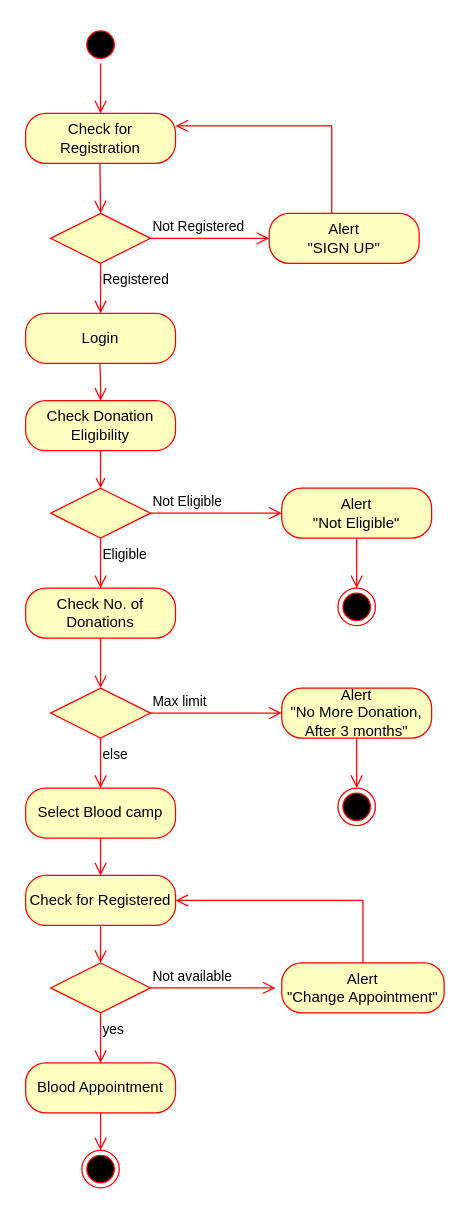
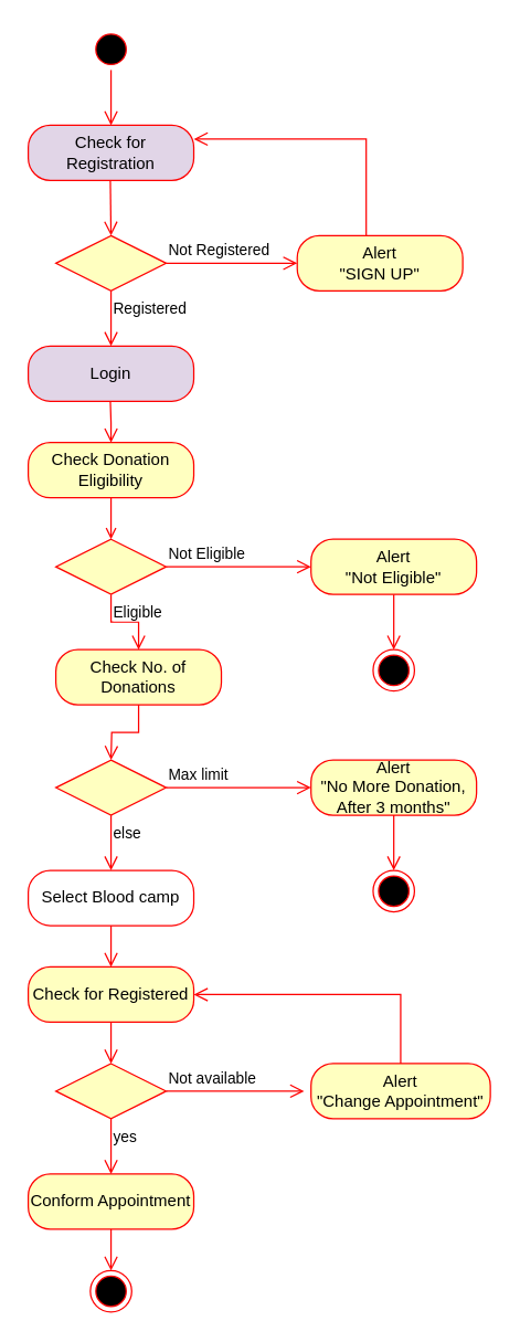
  <mxCell id="0" />
  <mxCell id="1" parent="0" />
  <mxCell id="2" value="" style="ellipse;html=1;shape=startState;fillColor=#000000;strokeColor=#ff0000;" vertex="1" parent="1"><mxGeometry x="65" y="20" width="30" height="30" as="geometry" /></mxCell>
  <mxCell id="3" value="" style="edgeStyle=orthogonalEdgeStyle;html=1;verticalAlign=bottom;endArrow=open;endSize=8;strokeColor=#ff0000;rounded=0;entryX=0.5;entryY=0;entryDx=0;entryDy=0;" edge="1" source="2" parent="1" target="4"><mxGeometry relative="1" as="geometry"><mxPoint x="80" y="90" as="targetPoint" /></mxGeometry></mxCell>
- <mxCell id="4" value="Check for Registration" style="rounded=1;whiteSpace=wrap;html=1;arcSize=40;fontColor=#000000;fillColor=#ffffc0;strokeColor=#ff0000;" vertex="1" parent="1"><mxGeometry x="20" y="90" width="120" height="40" as="geometry" /></mxCell>
+ <mxCell id="4" value="Check for Registration" style="rounded=1;whiteSpace=wrap;html=1;arcSize=40;fontColor=#000000;fillColor=#e1d5e7;strokeColor=#ff0000;" vertex="1" parent="1"><mxGeometry x="20" y="90" width="120" height="40" as="geometry" /></mxCell>
  <mxCell id="5" value="" style="edgeStyle=orthogonalEdgeStyle;html=1;verticalAlign=bottom;endArrow=open;endSize=8;strokeColor=#ff0000;rounded=0;entryX=0.5;entryY=0;entryDx=0;entryDy=0;" edge="1" parent="1" target="6"><mxGeometry relative="1" as="geometry"><mxPoint x="79.5" y="170" as="targetPoint" /><mxPoint x="79.5" y="130" as="sourcePoint" /></mxGeometry></mxCell>
  <mxCell id="6" value="" style="rhombus;whiteSpace=wrap;html=1;fontColor=#000000;fillColor=#ffffc0;strokeColor=#ff0000;" vertex="1" parent="1"><mxGeometry x="40" y="170" width="80" height="40" as="geometry" /></mxCell>
  <mxCell id="7" value="Not Registered" style="edgeStyle=orthogonalEdgeStyle;html=1;align=left;verticalAlign=bottom;endArrow=open;endSize=8;strokeColor=#ff0000;rounded=0;" edge="1" source="6" parent="1"><mxGeometry x="-1" relative="1" as="geometry"><mxPoint x="215" y="190" as="targetPoint" /></mxGeometry></mxCell>
  <mxCell id="8" value="Registered" style="edgeStyle=orthogonalEdgeStyle;html=1;align=left;verticalAlign=top;endArrow=open;endSize=8;strokeColor=#ff0000;rounded=0;entryX=0.5;entryY=0;entryDx=0;entryDy=0;" edge="1" source="6" parent="1" target="11"><mxGeometry x="-1" relative="1" as="geometry"><mxPoint x="80" y="250" as="targetPoint" /></mxGeometry></mxCell>
  <mxCell id="9" value="Alert&lt;div&gt;&quot;SIGN UP&quot;&lt;/div&gt;" style="rounded=1;whiteSpace=wrap;html=1;arcSize=40;fontColor=#000000;fillColor=#ffffc0;strokeColor=#ff0000;" vertex="1" parent="1"><mxGeometry x="215" y="170" width="120" height="40" as="geometry" /></mxCell>
  <mxCell id="10" value="" style="edgeStyle=orthogonalEdgeStyle;html=1;verticalAlign=bottom;endArrow=open;endSize=8;strokeColor=#ff0000;rounded=0;entryX=1;entryY=0.25;entryDx=0;entryDy=0;" edge="1" parent="1" target="4"><mxGeometry relative="1" as="geometry"><mxPoint x="265" y="110" as="targetPoint" /><mxPoint x="265" y="170" as="sourcePoint" /><Array as="points"><mxPoint x="265" y="100" /></Array></mxGeometry></mxCell>
- <mxCell id="11" value="Login" style="rounded=1;whiteSpace=wrap;html=1;arcSize=40;fontColor=#000000;fillColor=#ffffc0;strokeColor=#ff0000;" vertex="1" parent="1"><mxGeometry x="20" y="250" width="120" height="40" as="geometry" /></mxCell>
+ <mxCell id="11" value="Login" style="rounded=1;whiteSpace=wrap;html=1;arcSize=40;fontColor=#000000;fillColor=#e1d5e7;strokeColor=#ff0000;" vertex="1" parent="1"><mxGeometry x="20" y="250" width="120" height="40" as="geometry" /></mxCell>
  <mxCell id="12" value="Check Donation Eligibility" style="rounded=1;whiteSpace=wrap;html=1;arcSize=40;fontColor=#000000;fillColor=#ffffc0;strokeColor=#ff0000;" vertex="1" parent="1"><mxGeometry x="20" y="320" width="120" height="40" as="geometry" /></mxCell>
  <mxCell id="13" value="" style="edgeStyle=orthogonalEdgeStyle;html=1;verticalAlign=bottom;endArrow=open;strokeColor=#ff0000;rounded=0;" edge="1" source="12" parent="1"><mxGeometry relative="1" as="geometry"><mxPoint x="80" y="390" as="targetPoint" /></mxGeometry></mxCell>
  <mxCell id="14" value="" style="edgeStyle=orthogonalEdgeStyle;html=1;verticalAlign=bottom;endArrow=open;endSize=8;strokeColor=#ff0000;rounded=0;" edge="1" parent="1"><mxGeometry relative="1" as="geometry"><mxPoint x="80" y="320" as="targetPoint" /><mxPoint x="79.5" y="290" as="sourcePoint" /></mxGeometry></mxCell>
  <mxCell id="15" value="" style="rhombus;whiteSpace=wrap;html=1;fontColor=#000000;fillColor=#ffffc0;strokeColor=#ff0000;" vertex="1" parent="1"><mxGeometry x="40" y="390" width="80" height="40" as="geometry" /></mxCell>
  <mxCell id="16" value="Not Eligible" style="edgeStyle=orthogonalEdgeStyle;html=1;align=left;verticalAlign=bottom;endArrow=open;endSize=8;strokeColor=#ff0000;rounded=0;entryX=0;entryY=0.5;entryDx=0;entryDy=0;" edge="1" source="15" parent="1" target="18"><mxGeometry x="-1" relative="1" as="geometry"><mxPoint x="220" y="410" as="targetPoint" /></mxGeometry></mxCell>
  <mxCell id="17" value="Eligible" style="edgeStyle=orthogonalEdgeStyle;html=1;align=left;verticalAlign=top;endArrow=open;endSize=8;strokeColor=#ff0000;rounded=0;entryX=0.5;entryY=0;entryDx=0;entryDy=0;" edge="1" source="15" parent="1" target="21"><mxGeometry x="-1" relative="1" as="geometry"><mxPoint x="80" y="470" as="targetPoint" /></mxGeometry></mxCell>
  <mxCell id="18" value="Alert&lt;div&gt;&quot;Not Eligible&quot;&lt;/div&gt;" style="rounded=1;whiteSpace=wrap;html=1;arcSize=40;fontColor=#000000;fillColor=#ffffc0;strokeColor=#ff0000;" vertex="1" parent="1"><mxGeometry x="225" y="390" width="120" height="40" as="geometry" /></mxCell>
  <mxCell id="19" value="" style="edgeStyle=orthogonalEdgeStyle;html=1;verticalAlign=bottom;endArrow=open;endSize=8;strokeColor=#ff0000;rounded=0;" edge="1" source="18" parent="1"><mxGeometry relative="1" as="geometry"><mxPoint x="285" y="470" as="targetPoint" /></mxGeometry></mxCell>
  <mxCell id="20" value="" style="ellipse;html=1;shape=endState;fillColor=#000000;strokeColor=#ff0000;" vertex="1" parent="1"><mxGeometry x="270" y="470" width="30" height="30" as="geometry" /></mxCell>
- <mxCell id="21" value="Check No. of Donations" style="rounded=1;whiteSpace=wrap;html=1;arcSize=40;fontColor=#000000;fillColor=#ffffc0;strokeColor=#ff0000;" vertex="1" parent="1"><mxGeometry x="20" y="470" width="120" height="40" as="geometry" /></mxCell>
+ <mxCell id="21" value="Check No. of Donations" style="rounded=1;whiteSpace=wrap;html=1;arcSize=40;fontColor=#000000;fillColor=#ffffc0;strokeColor=#ff0000;" vertex="1" parent="1"><mxGeometry x="40" y="470" width="120" height="40" as="geometry" /></mxCell>
  <mxCell id="22" value="" style="edgeStyle=orthogonalEdgeStyle;html=1;verticalAlign=bottom;endArrow=open;endSize=8;strokeColor=#ff0000;rounded=0;" edge="1" source="21" parent="1"><mxGeometry relative="1" as="geometry"><mxPoint x="80" y="550" as="targetPoint" /></mxGeometry></mxCell>
  <mxCell id="23" value="" style="rhombus;whiteSpace=wrap;html=1;fontColor=#000000;fillColor=#ffffc0;strokeColor=#ff0000;" vertex="1" parent="1"><mxGeometry x="40" y="550" width="80" height="40" as="geometry" /></mxCell>
  <mxCell id="24" value="Max limit" style="edgeStyle=orthogonalEdgeStyle;html=1;align=left;verticalAlign=bottom;endArrow=open;endSize=8;strokeColor=#ff0000;rounded=0;entryX=0;entryY=0.5;entryDx=0;entryDy=0;" edge="1" source="23" parent="1" target="26"><mxGeometry x="-1" relative="1" as="geometry"><mxPoint x="220" y="570" as="targetPoint" /></mxGeometry></mxCell>
  <mxCell id="25" value="else" style="edgeStyle=orthogonalEdgeStyle;html=1;align=left;verticalAlign=top;endArrow=open;endSize=8;strokeColor=#ff0000;rounded=0;" edge="1" source="23" parent="1"><mxGeometry x="-1" relative="1" as="geometry"><mxPoint x="80" y="630" as="targetPoint" /></mxGeometry></mxCell>
  <mxCell id="26" value="Alert&lt;div&gt;&quot;No More Donation, After 3 months&quot;&lt;/div&gt;" style="rounded=1;whiteSpace=wrap;html=1;arcSize=40;fontColor=#000000;fillColor=#ffffc0;strokeColor=#ff0000;" vertex="1" parent="1"><mxGeometry x="225" y="550" width="120" height="40" as="geometry" /></mxCell>
  <mxCell id="27" value="" style="edgeStyle=orthogonalEdgeStyle;html=1;verticalAlign=bottom;endArrow=open;endSize=8;strokeColor=#ff0000;rounded=0;" edge="1" parent="1" source="26"><mxGeometry relative="1" as="geometry"><mxPoint x="285" y="630" as="targetPoint" /></mxGeometry></mxCell>
  <mxCell id="28" value="" style="ellipse;html=1;shape=endState;fillColor=#000000;strokeColor=#ff0000;" vertex="1" parent="1"><mxGeometry x="270" y="630" width="30" height="30" as="geometry" /></mxCell>
- <mxCell id="29" value="Select Blood camp" style="rounded=1;whiteSpace=wrap;html=1;arcSize=40;fontColor=#000000;fillColor=#ffffc0;strokeColor=#ff0000;" vertex="1" parent="1"><mxGeometry x="20" y="630" width="120" height="40" as="geometry" /></mxCell>
+ <mxCell id="29" value="Select Blood camp" style="rounded=1;whiteSpace=wrap;html=1;arcSize=40;fontColor=#000000;fillColor=#ffffff;strokeColor=#ff0000;" vertex="1" parent="1"><mxGeometry x="20" y="630" width="120" height="40" as="geometry" /></mxCell>
  <mxCell id="30" value="" style="edgeStyle=orthogonalEdgeStyle;html=1;verticalAlign=bottom;endArrow=open;endSize=8;strokeColor=#ff0000;rounded=0;" edge="1" source="29" parent="1"><mxGeometry relative="1" as="geometry"><mxPoint x="80" y="700" as="targetPoint" /></mxGeometry></mxCell>
  <mxCell id="31" value="Check for Registered" style="rounded=1;whiteSpace=wrap;html=1;arcSize=40;fontColor=#000000;fillColor=#ffffc0;strokeColor=#ff0000;" vertex="1" parent="1"><mxGeometry x="20" y="700" width="120" height="40" as="geometry" /></mxCell>
  <mxCell id="32" value="" style="edgeStyle=orthogonalEdgeStyle;html=1;verticalAlign=bottom;endArrow=open;endSize=8;strokeColor=#ff0000;rounded=0;" edge="1" source="31" parent="1"><mxGeometry relative="1" as="geometry"><mxPoint x="80" y="770" as="targetPoint" /></mxGeometry></mxCell>
  <mxCell id="33" value="" style="rhombus;whiteSpace=wrap;html=1;fontColor=#000000;fillColor=#ffffc0;strokeColor=#ff0000;" vertex="1" parent="1"><mxGeometry x="40" y="770" width="80" height="40" as="geometry" /></mxCell>
  <mxCell id="34" value="Not available" style="edgeStyle=orthogonalEdgeStyle;html=1;align=left;verticalAlign=bottom;endArrow=open;endSize=8;strokeColor=#ff0000;rounded=0;" edge="1" source="33" parent="1"><mxGeometry x="-1" relative="1" as="geometry"><mxPoint x="220" y="790" as="targetPoint" /></mxGeometry></mxCell>
  <mxCell id="35" value="yes" style="edgeStyle=orthogonalEdgeStyle;html=1;align=left;verticalAlign=top;endArrow=open;endSize=8;strokeColor=#ff0000;rounded=0;" edge="1" source="33" parent="1"><mxGeometry x="-1" relative="1" as="geometry"><mxPoint x="80" y="850" as="targetPoint" /></mxGeometry></mxCell>
  <mxCell id="36" value="Alert&lt;div&gt;&quot;Change Appointment&quot;&lt;/div&gt;" style="rounded=1;whiteSpace=wrap;html=1;arcSize=40;fontColor=#000000;fillColor=#ffffc0;strokeColor=#ff0000;" vertex="1" parent="1"><mxGeometry x="225" y="770" width="130" height="40" as="geometry" /></mxCell>
  <mxCell id="37" value="" style="edgeStyle=orthogonalEdgeStyle;html=1;verticalAlign=bottom;endArrow=open;endSize=8;strokeColor=#ff0000;rounded=0;entryX=1;entryY=0.5;entryDx=0;entryDy=0;exitX=0.5;exitY=0;exitDx=0;exitDy=0;" edge="1" parent="1" source="36" target="31"><mxGeometry relative="1" as="geometry"><mxPoint x="165" y="690" as="targetPoint" /><mxPoint x="290" y="750" as="sourcePoint" /><Array as="points"><mxPoint x="290" y="720" /></Array></mxGeometry></mxCell>
- <mxCell id="38" value="Blood Appointment" style="rounded=1;whiteSpace=wrap;html=1;arcSize=40;fontColor=#000000;fillColor=#ffffc0;strokeColor=#ff0000;" vertex="1" parent="1"><mxGeometry x="20" y="850" width="120" height="40" as="geometry" /></mxCell>
+ <mxCell id="38" value="Conform Appointment" style="rounded=1;whiteSpace=wrap;html=1;arcSize=40;fontColor=#000000;fillColor=#ffffc0;strokeColor=#ff0000;" vertex="1" parent="1"><mxGeometry x="20" y="850" width="120" height="40" as="geometry" /></mxCell>
  <mxCell id="39" value="" style="edgeStyle=orthogonalEdgeStyle;html=1;verticalAlign=bottom;endArrow=open;endSize=8;strokeColor=#ff0000;rounded=0;" edge="1" source="38" parent="1"><mxGeometry relative="1" as="geometry"><mxPoint x="80" y="920" as="targetPoint" /></mxGeometry></mxCell>
  <mxCell id="40" value="" style="ellipse;html=1;shape=endState;fillColor=#000000;strokeColor=#ff0000;" vertex="1" parent="1"><mxGeometry x="65" y="920" width="30" height="30" as="geometry" /></mxCell>
